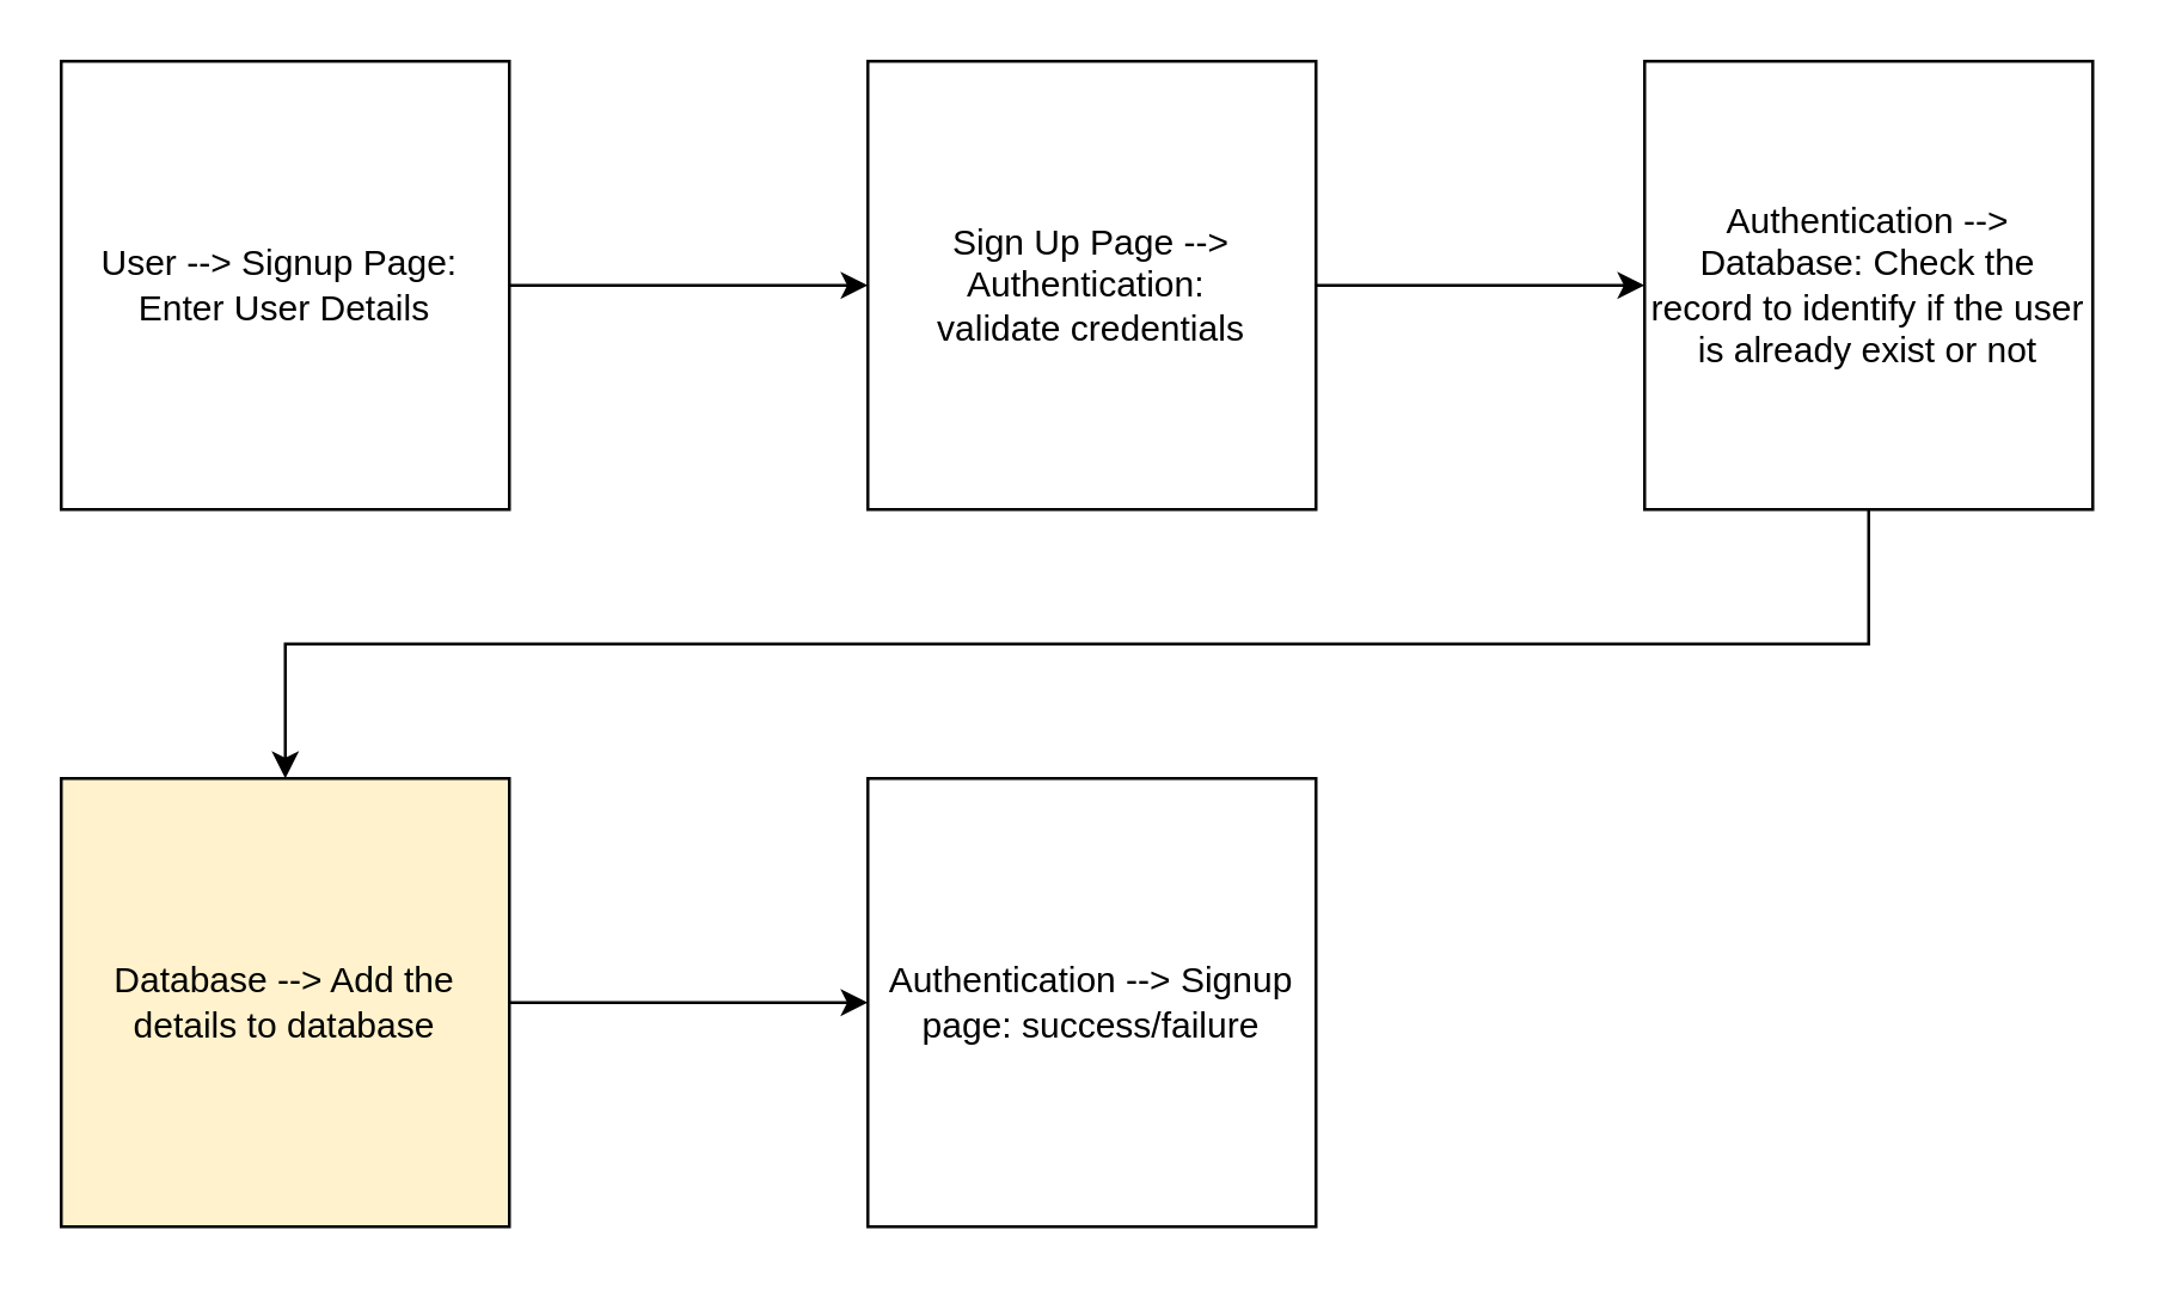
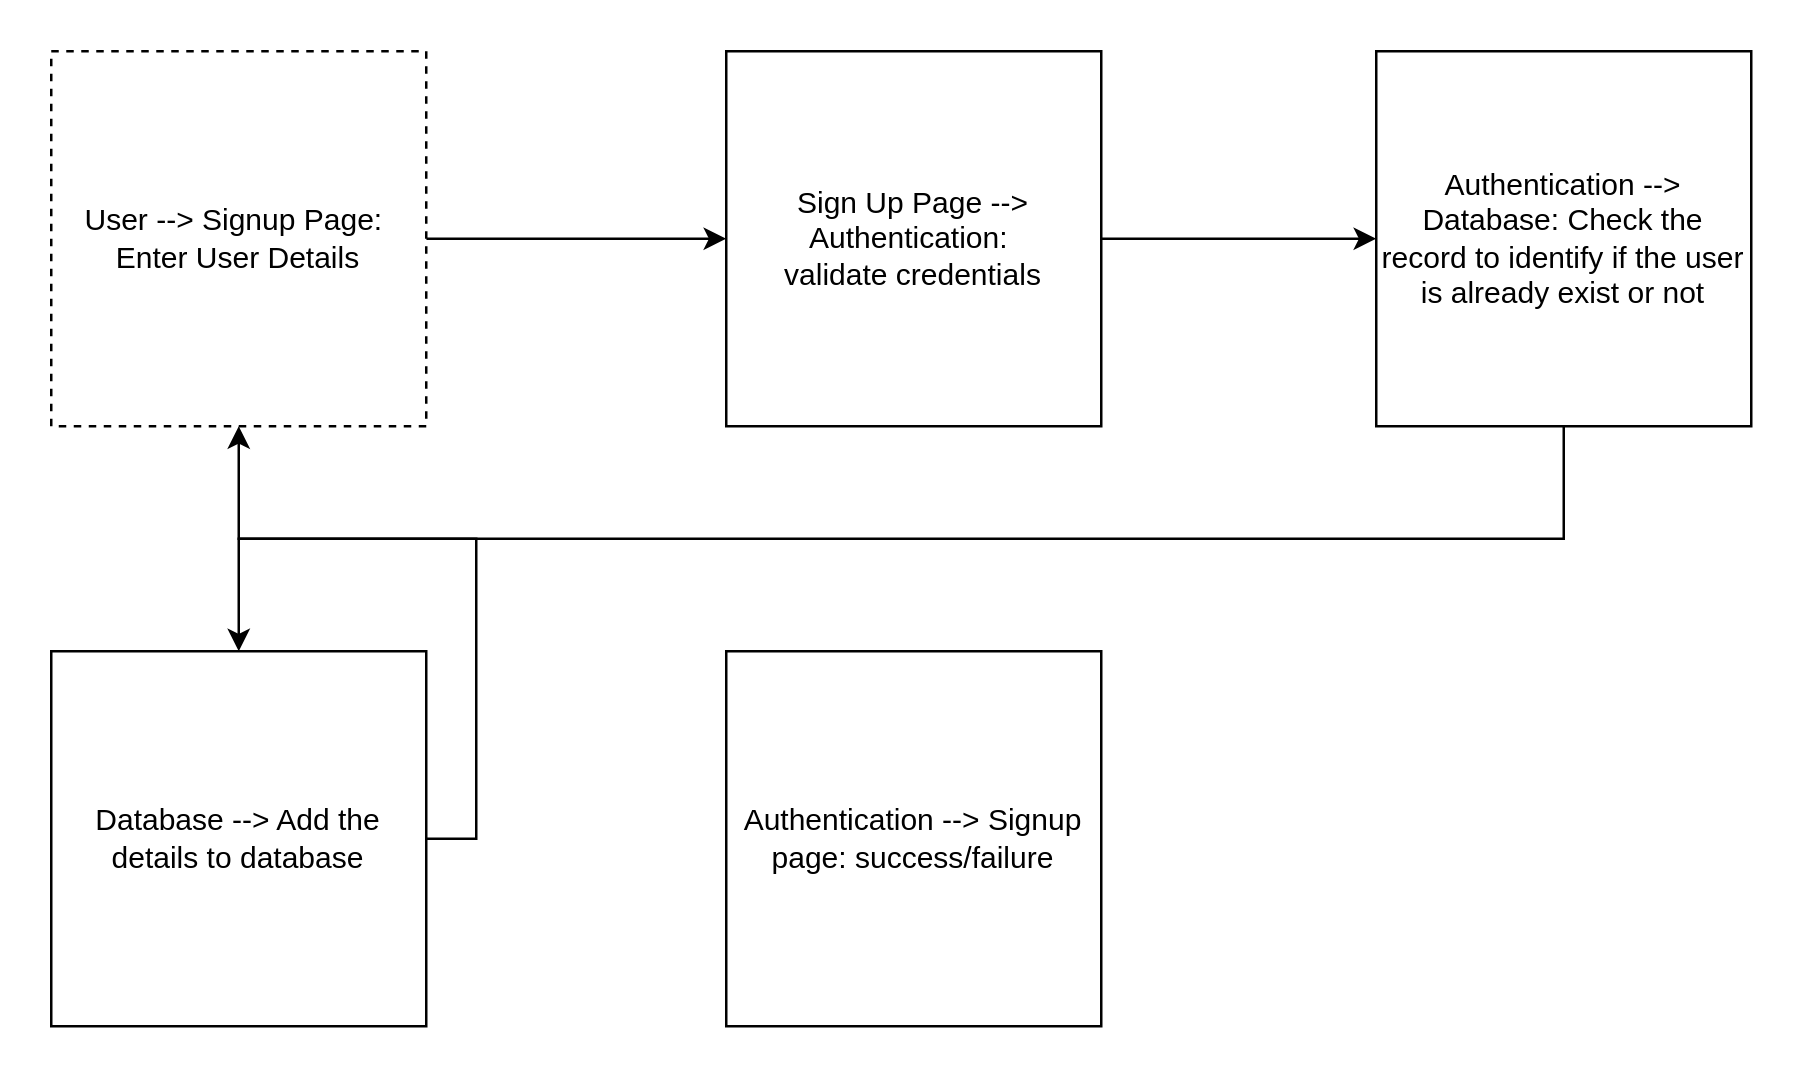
  <mxCell id="0" />
  <mxCell id="1" parent="0" />
  <mxCell id="2" style="edgeStyle=orthogonalEdgeStyle;rounded=0;orthogonalLoop=1;jettySize=auto;html=1;exitX=1;exitY=0.5;exitDx=0;exitDy=0;entryX=0;entryY=0.5;entryDx=0;entryDy=0;" parent="1" source="3" target="5" edge="1"><mxGeometry relative="1" as="geometry" /></mxCell>
- <mxCell id="3" value="User --&amp;gt; Signup Page:&amp;nbsp;&lt;div&gt;Enter User Details&lt;/div&gt;" style="whiteSpace=wrap;html=1;aspect=fixed;" parent="1" vertex="1"><mxGeometry x="20" y="20" width="150" height="150" as="geometry" /></mxCell>
+ <mxCell id="3" value="User --&amp;gt; Signup Page:&amp;nbsp;&lt;div&gt;Enter User Details&lt;/div&gt;" style="whiteSpace=wrap;html=1;aspect=fixed;dashed=1;" parent="1" vertex="1"><mxGeometry x="20" y="20" width="150" height="150" as="geometry" /></mxCell>
  <mxCell id="4" style="edgeStyle=orthogonalEdgeStyle;rounded=0;orthogonalLoop=1;jettySize=auto;html=1;exitX=1;exitY=0.5;exitDx=0;exitDy=0;entryX=0;entryY=0.5;entryDx=0;entryDy=0;" parent="1" source="5" target="7" edge="1"><mxGeometry relative="1" as="geometry" /></mxCell>
  <mxCell id="5" value="Sign Up Page --&amp;gt; Authentication:&amp;nbsp;&lt;div&gt;validate credentials&lt;/div&gt;" style="whiteSpace=wrap;html=1;aspect=fixed;" parent="1" vertex="1"><mxGeometry x="290" y="20" width="150" height="150" as="geometry" /></mxCell>
  <mxCell id="6" style="edgeStyle=orthogonalEdgeStyle;rounded=0;orthogonalLoop=1;jettySize=auto;html=1;exitX=0.5;exitY=1;exitDx=0;exitDy=0;" parent="1" source="7" target="9" edge="1"><mxGeometry relative="1" as="geometry" /></mxCell>
  <mxCell id="7" value="Authentication --&amp;gt; Database: Check the record to identify if the user is already exist or not" style="whiteSpace=wrap;html=1;aspect=fixed;" parent="1" vertex="1"><mxGeometry x="550" y="20" width="150" height="150" as="geometry" /></mxCell>
- <mxCell id="8" style="edgeStyle=orthogonalEdgeStyle;rounded=0;orthogonalLoop=1;jettySize=auto;html=1;exitX=1;exitY=0.5;exitDx=0;exitDy=0;entryX=0;entryY=0.5;entryDx=0;entryDy=0;" parent="1" source="9" target="10" edge="1"><mxGeometry relative="1" as="geometry" /></mxCell>
- <mxCell id="9" value="Database --&amp;gt; Add the details to database" style="whiteSpace=wrap;html=1;aspect=fixed;fillColor=#fff2cc;" parent="1" vertex="1"><mxGeometry x="20" y="260" width="150" height="150" as="geometry" /></mxCell>
+ <mxCell id="8" style="edgeStyle=orthogonalEdgeStyle;rounded=0;orthogonalLoop=1;jettySize=auto;html=1;exitX=1;exitY=0.5;exitDx=0;exitDy=0;" parent="1" source="9" target="3" edge="1"><mxGeometry relative="1" as="geometry" /></mxCell>
+ <mxCell id="9" value="Database --&amp;gt; Add the details to database" style="whiteSpace=wrap;html=1;aspect=fixed;" parent="1" vertex="1"><mxGeometry x="20" y="260" width="150" height="150" as="geometry" /></mxCell>
  <mxCell id="10" value="Authentication --&amp;gt; Signup page: success/failure" style="whiteSpace=wrap;html=1;aspect=fixed;" parent="1" vertex="1"><mxGeometry x="290" y="260" width="150" height="150" as="geometry" /></mxCell>
